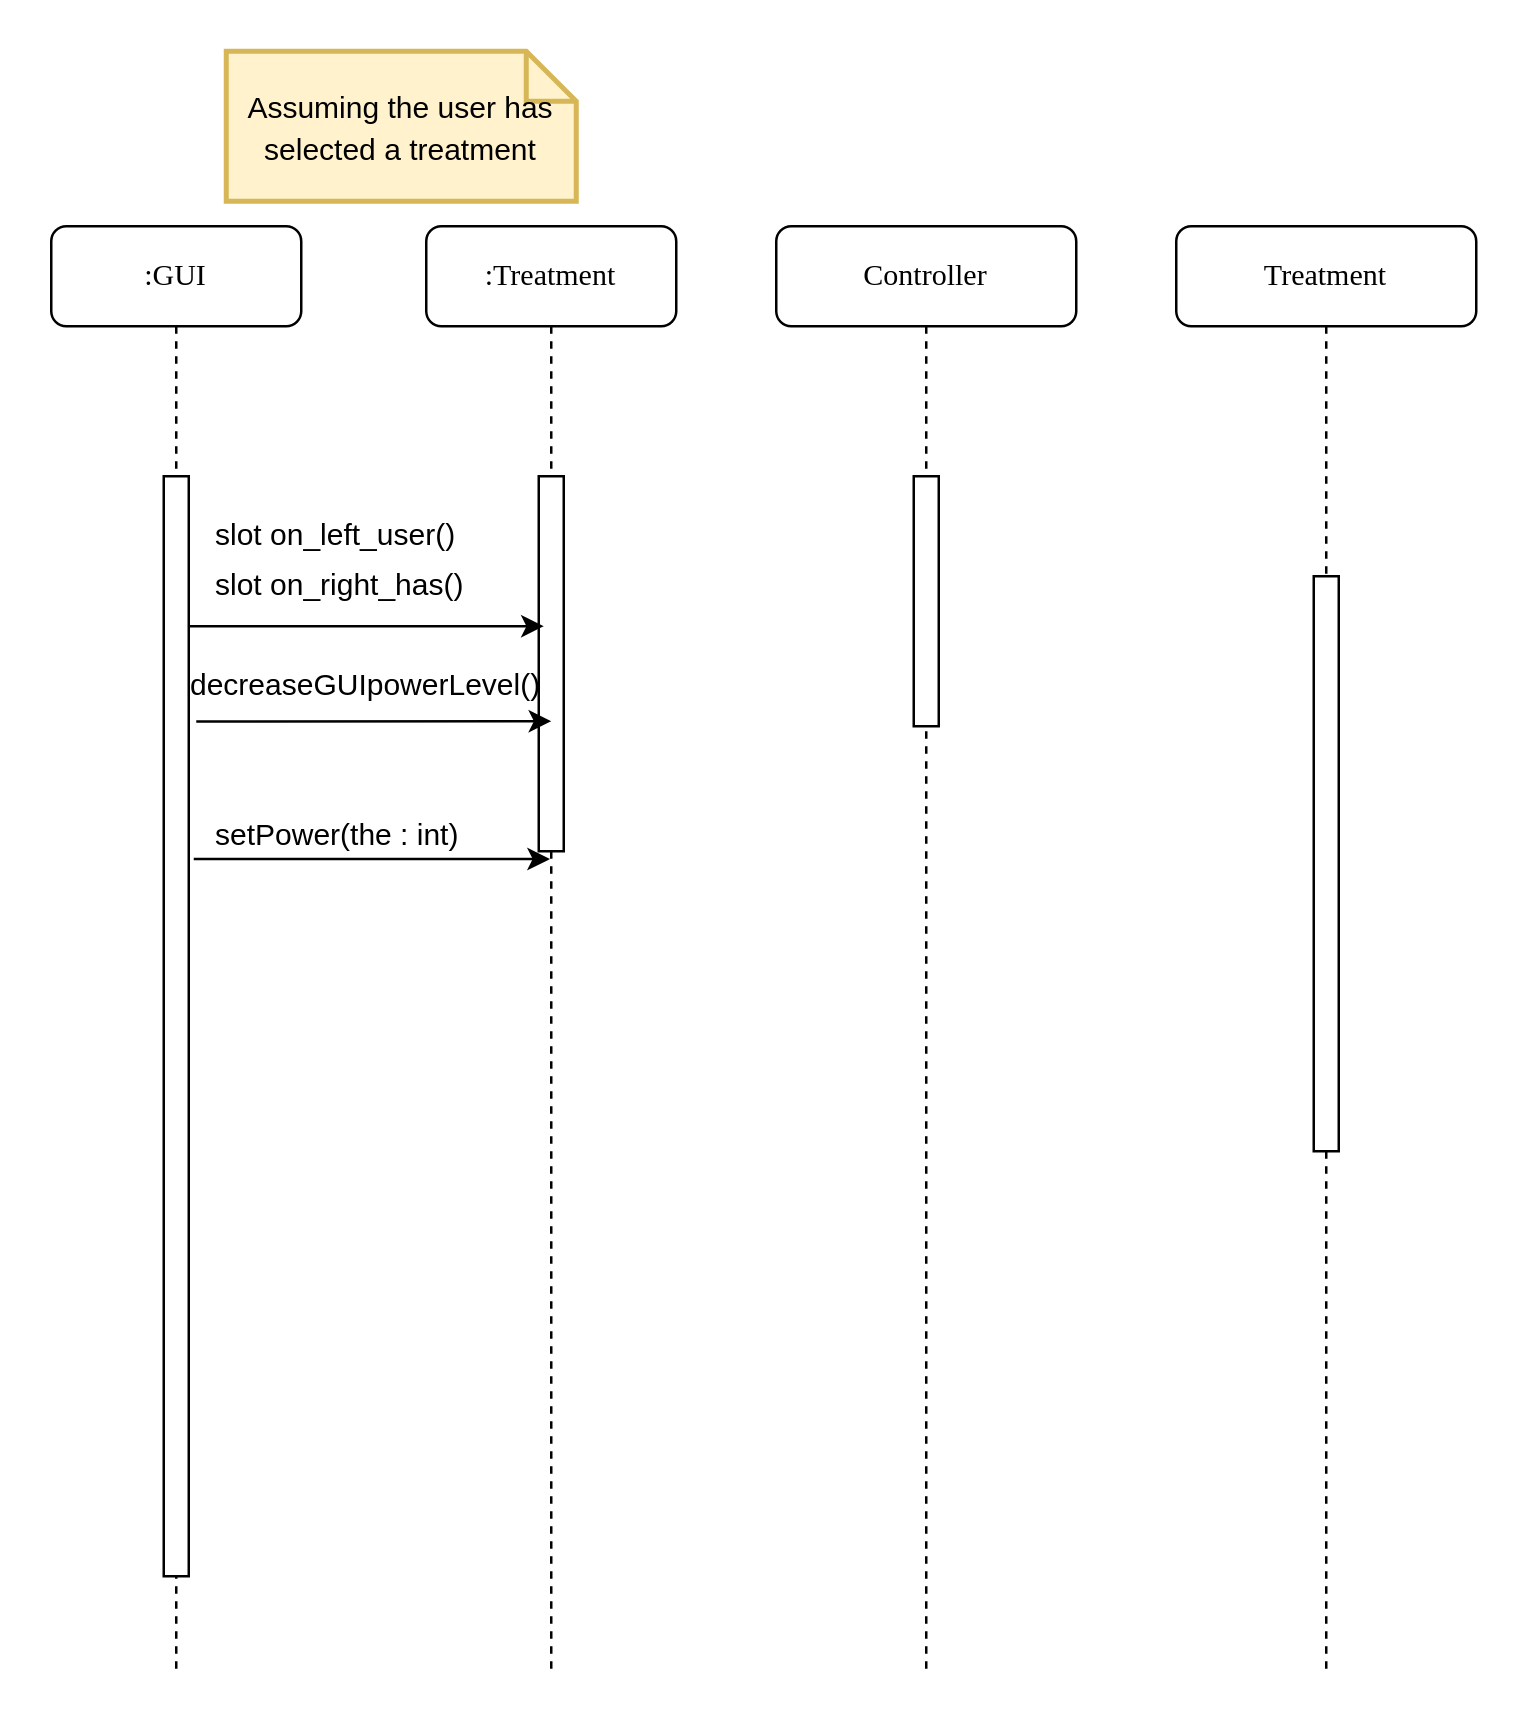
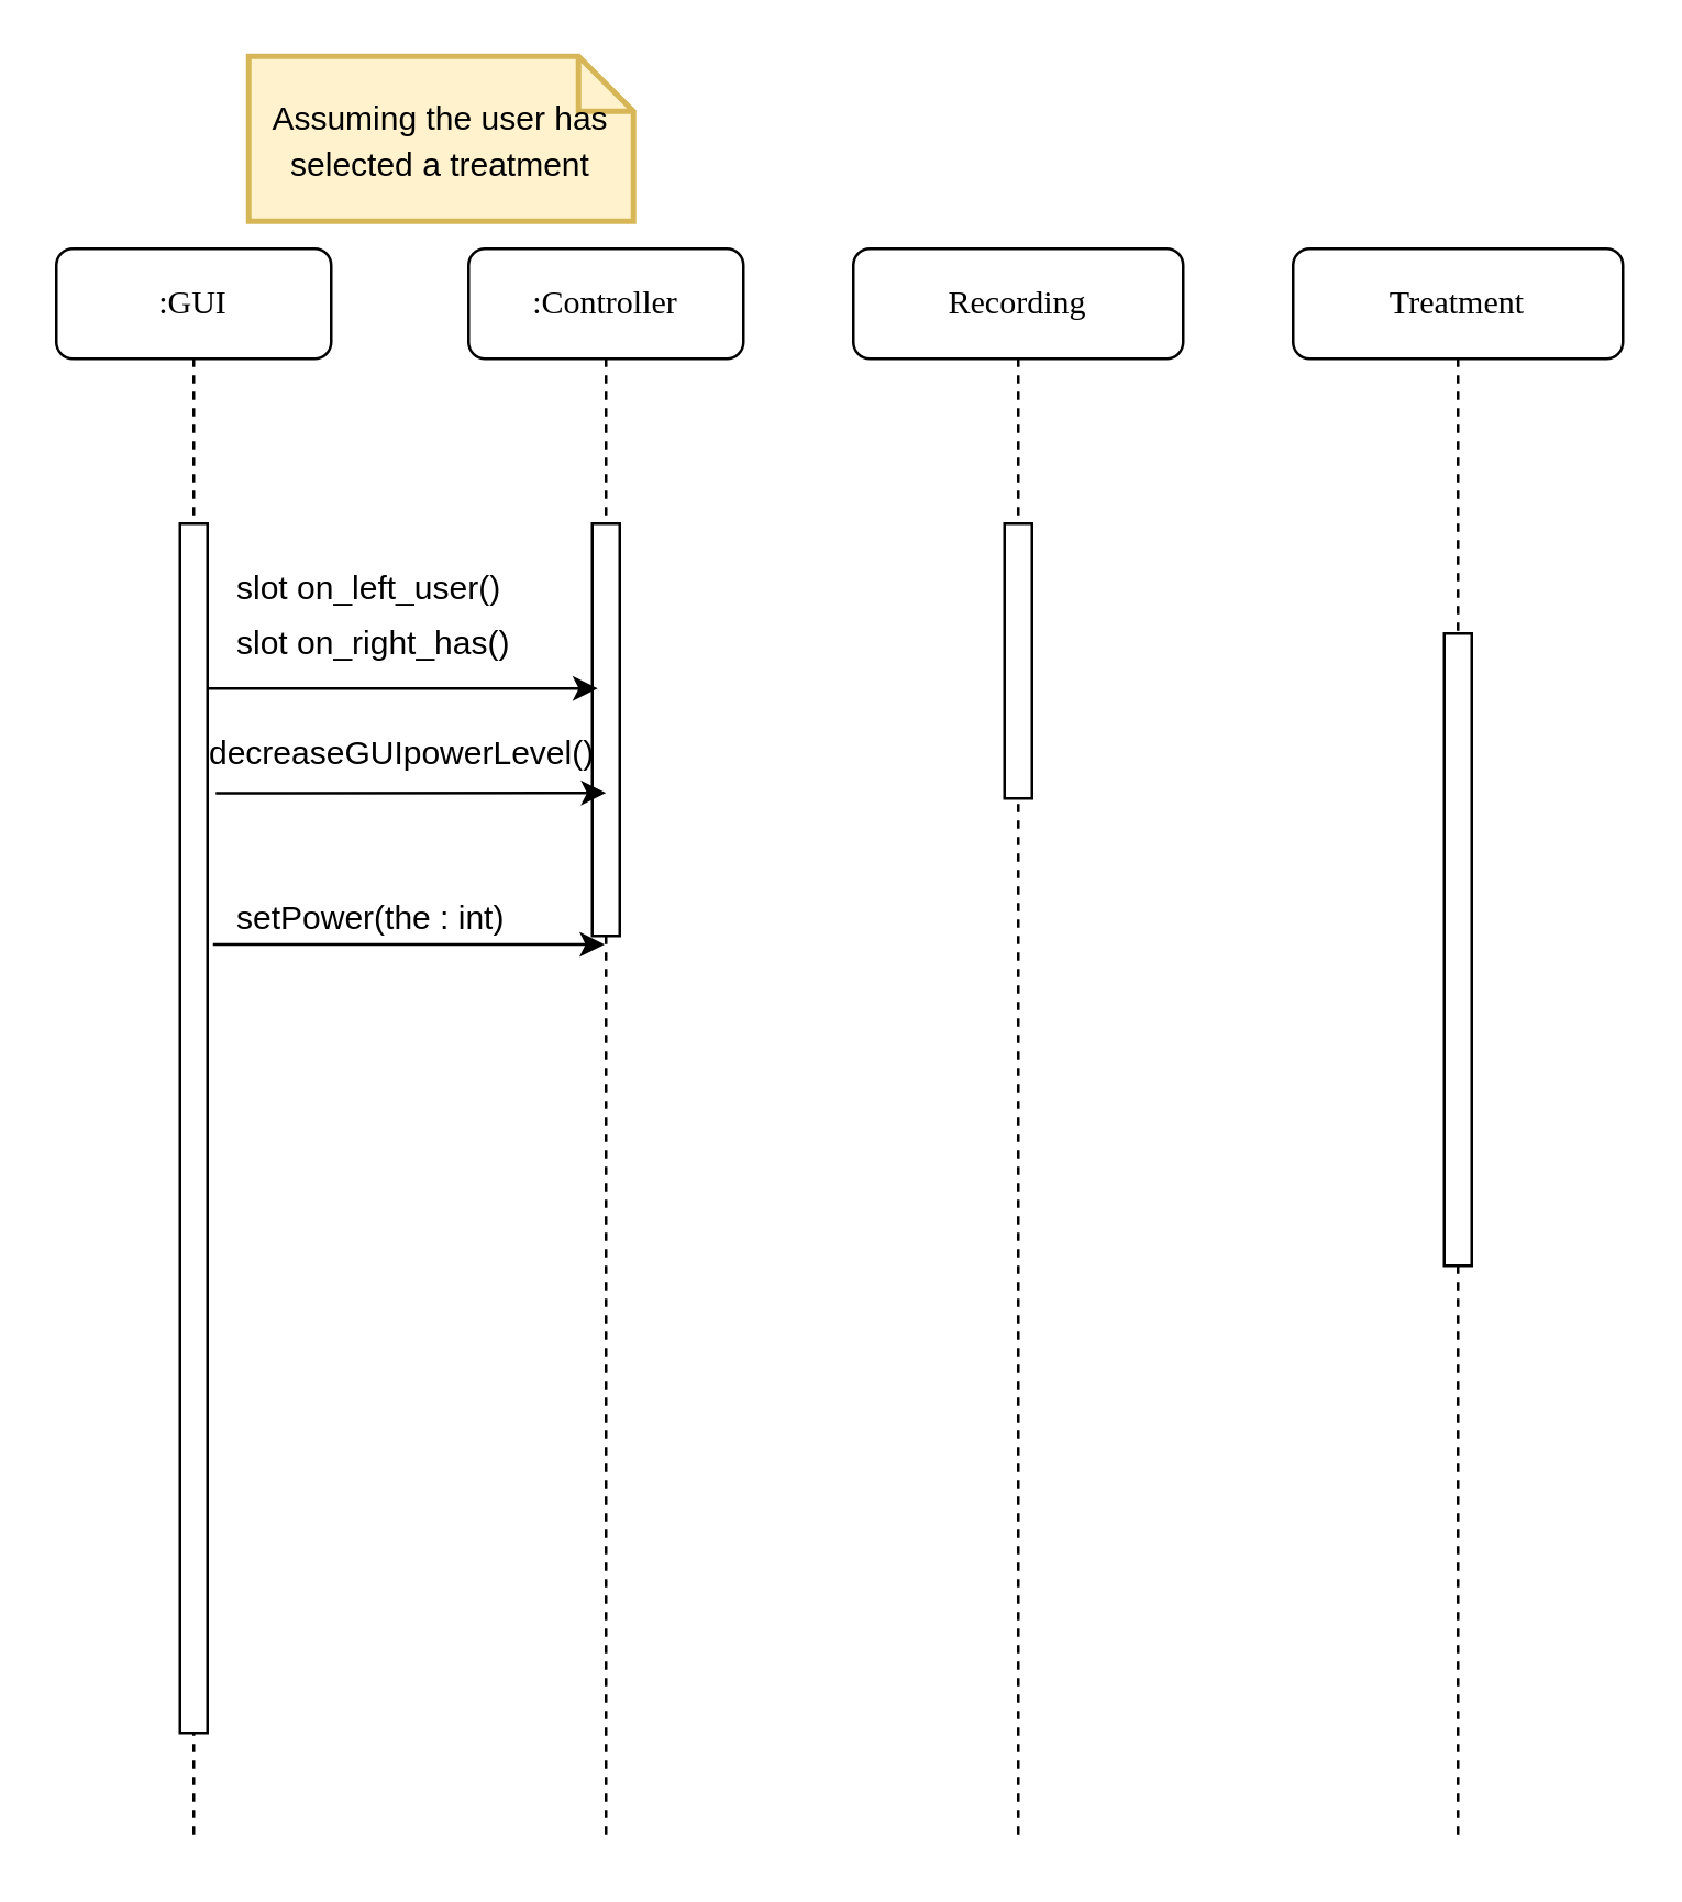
  <mxCell id="0" />
  <mxCell id="1" parent="0" />
- <mxCell id="2" value=":Treatment" style="shape=umlLifeline;perimeter=lifelinePerimeter;whiteSpace=wrap;html=1;container=1;collapsible=0;recursiveResize=0;outlineConnect=0;rounded=1;shadow=0;comic=0;labelBackgroundColor=none;strokeWidth=1;fontFamily=Verdana;fontSize=12;align=center;" vertex="1" parent="1"><mxGeometry x="170" y="90" width="100" height="580" as="geometry" /></mxCell>
+ <mxCell id="2" value=":Controller" style="shape=umlLifeline;perimeter=lifelinePerimeter;whiteSpace=wrap;html=1;container=1;collapsible=0;recursiveResize=0;outlineConnect=0;rounded=1;shadow=0;comic=0;labelBackgroundColor=none;strokeWidth=1;fontFamily=Verdana;fontSize=12;align=center;" vertex="1" parent="1"><mxGeometry x="170" y="90" width="100" height="580" as="geometry" /></mxCell>
  <mxCell id="3" value="" style="html=1;points=[];perimeter=orthogonalPerimeter;rounded=0;shadow=0;comic=0;labelBackgroundColor=none;strokeWidth=1;fontFamily=Verdana;fontSize=12;align=center;" vertex="1" parent="2"><mxGeometry x="45" y="100" width="10" height="150" as="geometry" /></mxCell>
- <mxCell id="4" value="Controller" style="shape=umlLifeline;perimeter=lifelinePerimeter;whiteSpace=wrap;html=1;container=1;collapsible=0;recursiveResize=0;outlineConnect=0;rounded=1;shadow=0;comic=0;labelBackgroundColor=none;strokeWidth=1;fontFamily=Verdana;fontSize=12;align=center;" vertex="1" parent="1"><mxGeometry x="310" y="90" width="120" height="580" as="geometry" /></mxCell>
+ <mxCell id="4" value="Recording" style="shape=umlLifeline;perimeter=lifelinePerimeter;whiteSpace=wrap;html=1;container=1;collapsible=0;recursiveResize=0;outlineConnect=0;rounded=1;shadow=0;comic=0;labelBackgroundColor=none;strokeWidth=1;fontFamily=Verdana;fontSize=12;align=center;" vertex="1" parent="1"><mxGeometry x="310" y="90" width="120" height="580" as="geometry" /></mxCell>
  <mxCell id="5" value="" style="html=1;points=[];perimeter=orthogonalPerimeter;rounded=0;shadow=0;comic=0;labelBackgroundColor=none;strokeWidth=1;fontFamily=Verdana;fontSize=12;align=center;" vertex="1" parent="4"><mxGeometry x="55" y="100" width="10" height="100" as="geometry" /></mxCell>
  <mxCell id="6" value="Treatment" style="shape=umlLifeline;perimeter=lifelinePerimeter;whiteSpace=wrap;html=1;container=1;collapsible=0;recursiveResize=0;outlineConnect=0;rounded=1;shadow=0;comic=0;labelBackgroundColor=none;strokeWidth=1;fontFamily=Verdana;fontSize=12;align=center;" vertex="1" parent="1"><mxGeometry x="470" y="90" width="120" height="580" as="geometry" /></mxCell>
  <mxCell id="7" value="" style="html=1;points=[];perimeter=orthogonalPerimeter;rounded=0;shadow=0;comic=0;labelBackgroundColor=none;strokeWidth=1;fontFamily=Verdana;fontSize=12;align=center;" vertex="1" parent="6"><mxGeometry x="55" y="140" width="10" height="230" as="geometry" /></mxCell>
  <mxCell id="8" value=":GUI" style="shape=umlLifeline;perimeter=lifelinePerimeter;whiteSpace=wrap;html=1;container=1;collapsible=0;recursiveResize=0;outlineConnect=0;rounded=1;shadow=0;comic=0;labelBackgroundColor=none;strokeWidth=1;fontFamily=Verdana;fontSize=12;align=center;" vertex="1" parent="1"><mxGeometry x="20" y="90" width="100" height="580" as="geometry" /></mxCell>
  <mxCell id="9" value="" style="html=1;points=[];perimeter=orthogonalPerimeter;rounded=0;shadow=0;comic=0;labelBackgroundColor=none;strokeWidth=1;fontFamily=Verdana;fontSize=12;align=center;" vertex="1" parent="8"><mxGeometry x="45" y="100" width="10" height="440" as="geometry" /></mxCell>
  <mxCell id="10" value="&lt;span style=&quot;color: rgb(0 , 0 , 0) ; font-size: 12px&quot;&gt;Assuming the user has selected a treatment&lt;/span&gt;" style="shape=note;strokeWidth=2;fontSize=14;size=20;whiteSpace=wrap;html=1;fillColor=#fff2cc;strokeColor=#d6b656;fontColor=#666600;" vertex="1" parent="1"><mxGeometry x="90" y="20" width="140" height="60" as="geometry" /></mxCell>
  <mxCell id="11" value="slot on_right_has()" style="text;strokeColor=none;fillColor=none;align=left;verticalAlign=top;spacingLeft=4;spacingRight=4;overflow=hidden;rotatable=0;points=[[0,0.5],[1,0.5]];portConstraint=eastwest;" vertex="1" parent="1"><mxGeometry x="80" y="220" width="130" height="26" as="geometry" /></mxCell>
  <mxCell id="12" value="" style="endArrow=classic;html=1;entryX=0.2;entryY=0.4;entryDx=0;entryDy=0;entryPerimeter=0;" edge="1" parent="1" target="3"><mxGeometry width="50" height="50" relative="1" as="geometry"><mxPoint x="75" y="250" as="sourcePoint" /><mxPoint x="210" y="250" as="targetPoint" /></mxGeometry></mxCell>
  <mxCell id="13" value="slot on_left_user()" style="text;strokeColor=none;fillColor=none;align=left;verticalAlign=top;spacingLeft=4;spacingRight=4;overflow=hidden;rotatable=0;points=[[0,0.5],[1,0.5]];portConstraint=eastwest;" vertex="1" parent="1"><mxGeometry x="80" y="200" width="130" height="26" as="geometry" /></mxCell>
  <mxCell id="14" value="decreaseGUIpowerLevel()" style="text;strokeColor=none;fillColor=none;align=left;verticalAlign=top;spacingLeft=4;spacingRight=4;overflow=hidden;rotatable=0;points=[[0,0.5],[1,0.5]];portConstraint=eastwest;" vertex="1" parent="1"><mxGeometry x="70" y="260" width="150" height="26" as="geometry" /></mxCell>
  <mxCell id="15" value="" style="endArrow=classic;html=1;exitX=1.3;exitY=0.223;exitDx=0;exitDy=0;exitPerimeter=0;" edge="1" parent="1" source="9"><mxGeometry width="50" height="50" relative="1" as="geometry"><mxPoint x="70" y="180" as="sourcePoint" /><mxPoint x="220" y="288" as="targetPoint" /></mxGeometry></mxCell>
  <mxCell id="16" value="setPower(the : int)" style="text;strokeColor=none;fillColor=none;align=left;verticalAlign=top;spacingLeft=4;spacingRight=4;overflow=hidden;rotatable=0;points=[[0,0.5],[1,0.5]];portConstraint=eastwest;" vertex="1" parent="1"><mxGeometry x="80" y="320" width="139" height="26" as="geometry" /></mxCell>
  <mxCell id="17" value="" style="endArrow=classic;html=1;exitX=1.2;exitY=0.348;exitDx=0;exitDy=0;exitPerimeter=0;" edge="1" parent="1" source="9" target="2"><mxGeometry width="50" height="50" relative="1" as="geometry"><mxPoint x="210" y="310" as="sourcePoint" /><mxPoint x="260" y="260" as="targetPoint" /></mxGeometry></mxCell>
